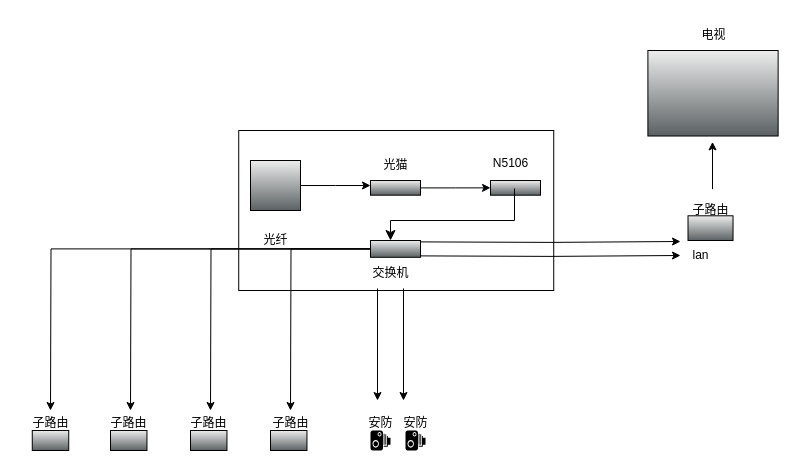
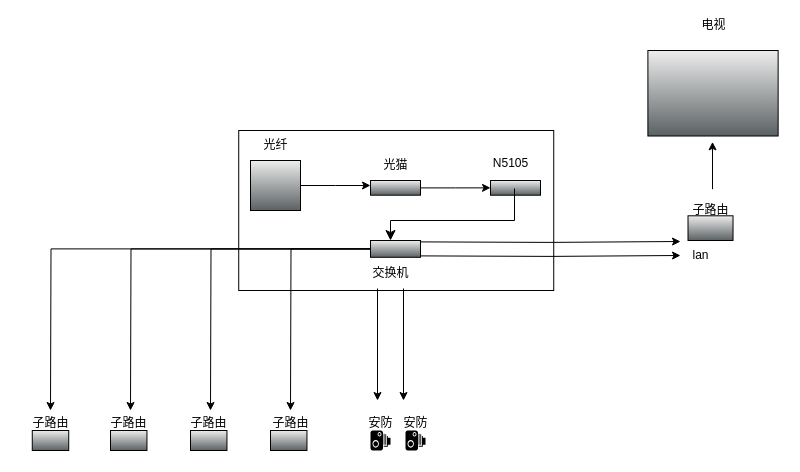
  <mxCell id="0" />
  <mxCell id="1" parent="0" />
  <mxCell id="2" value="" style="rounded=0;whiteSpace=wrap;html=1;" vertex="1" parent="1"><mxGeometry x="238.23" y="130" width="315" height="160" as="geometry" /></mxCell>
  <mxCell id="3" style="edgeStyle=orthogonalEdgeStyle;rounded=0;orthogonalLoop=1;jettySize=auto;html=1;" parent="1" source="4" edge="1"><mxGeometry relative="1" as="geometry"><mxPoint x="370" y="185" as="targetPoint" /></mxGeometry></mxCell>
  <mxCell id="4" value="" style="shape=mxgraph.networks2.icon;aspect=fixed;fillColor=#EDEDED;strokeColor=#000000;gradientColor=#5B6163;network2IconShadow=1;network2bgFillColor=none;network2Icon=mxgraph.networks2.globe;network2IconW=1;network2IconH=1;" parent="1" vertex="1"><mxGeometry x="250" y="160" width="50" height="50" as="geometry" /></mxCell>
  <mxCell id="5" value="" style="fillColorStyles=neutralFill;neutralFill=#9DA6A8;shape=mxgraph.networks2.icon;aspect=fixed;fillColor=#EDEDED;strokeColor=#000000;gradientColor=#5B6163;network2IconShadow=1;network2bgFillColor=none;network2Icon=mxgraph.networks2.modem;network2IconYOffset=0.013;network2IconW=1;network2IconH=0.294;" parent="1" vertex="1"><mxGeometry x="370" y="180" width="50" height="14.69" as="geometry" /></mxCell>
  <mxCell id="6" value="光猫" style="text;html=1;align=center;verticalAlign=middle;resizable=0;points=[];autosize=1;strokeColor=none;fillColor=none;" parent="1" vertex="1"><mxGeometry x="370" y="150" width="50" height="30" as="geometry" /></mxCell>
- <mxCell id="7" value="光纤" style="text;html=1;align=center;verticalAlign=middle;resizable=0;points=[];autosize=1;strokeColor=none;fillColor=none;" parent="1" vertex="1"><mxGeometry x="250" y="225" width="50" height="30" as="geometry" /></mxCell>
+ <mxCell id="7" value="光纤" style="text;html=1;align=center;verticalAlign=middle;resizable=0;points=[];autosize=1;strokeColor=none;fillColor=none;" parent="1" vertex="1"><mxGeometry x="250" y="130" width="50" height="30" as="geometry" /></mxCell>
  <mxCell id="8" value="" style="fillColorStyles=neutralFill;neutralFill=#9DA6A8;shape=mxgraph.networks2.icon;aspect=fixed;fillColor=#EDEDED;strokeColor=#000000;gradientColor=#5B6163;network2IconShadow=1;network2bgFillColor=none;network2Icon=mxgraph.networks2.router;network2IconXOffset=0.0;network2IconYOffset=-0.114;network2IconW=1;network2IconH=0.548;" parent="1" vertex="1"><mxGeometry x="687.51" y="215.3" width="45.02" height="24.7" as="geometry" /></mxCell>
  <mxCell id="9" style="edgeStyle=orthogonalEdgeStyle;rounded=0;orthogonalLoop=1;jettySize=auto;html=1;" parent="1" edge="1"><mxGeometry relative="1" as="geometry"><mxPoint x="712.02" y="141.35" as="targetPoint" /><mxPoint x="712.01" y="188.64" as="sourcePoint" /></mxGeometry></mxCell>
  <mxCell id="10" value="" style="shape=mxgraph.networks2.icon;aspect=fixed;fillColor=#EDEDED;strokeColor=#000000;gradientColor=#5B6163;network2IconShadow=1;network2bgFillColor=none;network2Icon=mxgraph.networks2.video_projector;network2IconYOffset=0.013;network2IconW=1;network2IconH=0.294;" parent="1" vertex="1"><mxGeometry x="490" y="180" width="50" height="14.7" as="geometry" /></mxCell>
- <mxCell id="11" value="N5106" style="text;html=1;align=center;verticalAlign=middle;resizable=0;points=[];autosize=1;strokeColor=none;fillColor=none;" parent="1" vertex="1"><mxGeometry x="480" y="148" width="60" height="30" as="geometry" /></mxCell>
+ <mxCell id="11" value="N5105" style="text;html=1;align=center;verticalAlign=middle;resizable=0;points=[];autosize=1;strokeColor=none;fillColor=none;" parent="1" vertex="1"><mxGeometry x="480" y="148" width="60" height="30" as="geometry" /></mxCell>
  <mxCell id="12" style="edgeStyle=orthogonalEdgeStyle;rounded=0;orthogonalLoop=1;jettySize=auto;html=1;entryX=0;entryY=0.5;entryDx=0;entryDy=0;entryPerimeter=0;" parent="1" source="5" target="10" edge="1"><mxGeometry relative="1" as="geometry" /></mxCell>
  <mxCell id="13" style="edgeStyle=orthogonalEdgeStyle;rounded=0;orthogonalLoop=1;jettySize=auto;html=1;" parent="1" source="18" edge="1"><mxGeometry relative="1" as="geometry"><mxPoint y="410" as="targetPoint" x="50" /></mxGeometry></mxCell>
  <mxCell id="14" style="edgeStyle=orthogonalEdgeStyle;rounded=0;orthogonalLoop=1;jettySize=auto;html=1;" parent="1" source="18" edge="1"><mxGeometry relative="1" as="geometry"><mxPoint x="130" y="410" as="targetPoint" /></mxGeometry></mxCell>
  <mxCell id="15" style="edgeStyle=orthogonalEdgeStyle;rounded=0;orthogonalLoop=1;jettySize=auto;html=1;" parent="1" source="18" edge="1"><mxGeometry relative="1" as="geometry"><mxPoint x="210" y="410" as="targetPoint" /></mxGeometry></mxCell>
  <mxCell id="16" style="edgeStyle=orthogonalEdgeStyle;rounded=0;orthogonalLoop=1;jettySize=auto;html=1;" parent="1" source="18" edge="1"><mxGeometry relative="1" as="geometry"><mxPoint x="290" y="410" as="targetPoint" /></mxGeometry></mxCell>
  <mxCell id="17" style="edgeStyle=orthogonalEdgeStyle;rounded=0;orthogonalLoop=1;jettySize=auto;html=1;" parent="1" edge="1"><mxGeometry relative="1" as="geometry"><mxPoint x="680" y="241" as="targetPoint" /><mxPoint x="420" y="241.4" as="sourcePoint" /></mxGeometry></mxCell>
  <mxCell id="18" value="" style="shape=mxgraph.networks2.icon;aspect=fixed;fillColor=#EDEDED;strokeColor=#000000;gradientColor=#5B6163;network2IconShadow=1;network2bgFillColor=none;network2Icon=mxgraph.networks2.patch_panel;network2IconXOffset=0.0;network2IconYOffset=-0.021;network2IconW=1;network2IconH=0.336;" parent="1" vertex="1"><mxGeometry x="370" y="240" width="50" height="16.795" as="geometry" /></mxCell>
  <mxCell id="19" value="" style="shape=mxgraph.networks2.icon;aspect=fixed;fillColor=#EDEDED;strokeColor=#000000;gradientColor=#5B6163;network2IconShadow=1;network2bgFillColor=none;network2Icon=mxgraph.networks2.tablet;network2IconW=1;network2IconH=0.657;" parent="1" vertex="1"><mxGeometry x="647.4" y="50" width="130.23" height="85.51" as="geometry" /></mxCell>
- <mxCell id="20" value="电视" style="text;html=1;align=center;verticalAlign=middle;resizable=0;points=[];autosize=1;strokeColor=none;fillColor=none;" parent="1" vertex="1"><mxGeometry x="687.51" y="20" width="50" height="30" as="geometry" /></mxCell>
+ <mxCell id="20" value="电视" style="text;html=1;align=center;verticalAlign=middle;resizable=0;points=[];autosize=1;strokeColor=none;fillColor=none;" parent="1" vertex="1"><mxGeometry x="687.51" y="10" width="50" height="30" as="geometry" /></mxCell>
  <mxCell id="21" value="" style="fillColorStyles=neutralFill;neutralFill=#9DA6A8;shape=mxgraph.networks2.icon;aspect=fixed;fillColor=#EDEDED;strokeColor=#000000;gradientColor=#5B6163;network2IconShadow=1;network2bgFillColor=none;network2Icon=mxgraph.networks2.router;network2IconXOffset=0.0;network2IconYOffset=-0.114;network2IconW=1;network2IconH=0.548;" parent="1" vertex="1"><mxGeometry x="31.77" y="430" width="36.46" height="20" as="geometry" /></mxCell>
  <mxCell id="22" value="子路由" style="text;html=1;align=center;verticalAlign=middle;resizable=0;points=[];autosize=1;strokeColor=none;fillColor=none;" parent="1" vertex="1"><mxGeometry x="20" y="408" width="60" height="30" as="geometry" /></mxCell>
  <mxCell id="23" value="" style="fillColorStyles=neutralFill;neutralFill=#9DA6A8;shape=mxgraph.networks2.icon;aspect=fixed;fillColor=#EDEDED;strokeColor=#000000;gradientColor=#5B6163;network2IconShadow=1;network2bgFillColor=none;network2Icon=mxgraph.networks2.router;network2IconXOffset=0.0;network2IconYOffset=-0.114;network2IconW=1;network2IconH=0.548;" parent="1" vertex="1"><mxGeometry x="110" y="430" width="36.46" height="20" as="geometry" /></mxCell>
  <mxCell id="24" value="" style="fillColorStyles=neutralFill;neutralFill=#9DA6A8;shape=mxgraph.networks2.icon;aspect=fixed;fillColor=#EDEDED;strokeColor=#000000;gradientColor=#5B6163;network2IconShadow=1;network2bgFillColor=none;network2Icon=mxgraph.networks2.router;network2IconXOffset=0.0;network2IconYOffset=-0.114;network2IconW=1;network2IconH=0.548;" parent="1" vertex="1"><mxGeometry x="190" y="430" width="36.46" height="20" as="geometry" /></mxCell>
  <mxCell id="25" value="" style="fillColorStyles=neutralFill;neutralFill=#9DA6A8;shape=mxgraph.networks2.icon;aspect=fixed;fillColor=#EDEDED;strokeColor=#000000;gradientColor=#5B6163;network2IconShadow=1;network2bgFillColor=none;network2Icon=mxgraph.networks2.router;network2IconXOffset=0.0;network2IconYOffset=-0.114;network2IconW=1;network2IconH=0.548;" parent="1" vertex="1"><mxGeometry x="270" y="430" width="36.46" height="20" as="geometry" /></mxCell>
  <mxCell id="26" value="子路由" style="text;html=1;align=center;verticalAlign=middle;resizable=0;points=[];autosize=1;strokeColor=none;fillColor=none;" parent="1" vertex="1"><mxGeometry x="98.23" y="408" width="60" height="30" as="geometry" /></mxCell>
  <mxCell id="27" value="子路由" style="text;html=1;align=center;verticalAlign=middle;resizable=0;points=[];autosize=1;strokeColor=none;fillColor=none;" parent="1" vertex="1"><mxGeometry x="178.23" y="408" width="60" height="30" as="geometry" /></mxCell>
  <mxCell id="28" value="子路由" style="text;html=1;align=center;verticalAlign=middle;resizable=0;points=[];autosize=1;strokeColor=none;fillColor=none;" parent="1" vertex="1"><mxGeometry x="260" y="408" width="60" height="30" as="geometry" /></mxCell>
  <mxCell id="29" value="" style="shape=mxgraph.signs.tech.camera_1;html=1;pointerEvents=1;fillColor=#000000;strokeColor=none;verticalLabelPosition=bottom;verticalAlign=top;align=center;" parent="1" vertex="1"><mxGeometry x="370" y="430" width="20" height="20" as="geometry" /></mxCell>
  <mxCell id="30" value="" style="shape=mxgraph.signs.tech.camera_1;html=1;pointerEvents=1;fillColor=#000000;strokeColor=none;verticalLabelPosition=bottom;verticalAlign=top;align=center;" parent="1" vertex="1"><mxGeometry x="405" y="430" width="20" height="20" as="geometry" /></mxCell>
  <mxCell id="31" value="安防" style="text;html=1;align=center;verticalAlign=middle;resizable=0;points=[];autosize=1;strokeColor=none;fillColor=none;" parent="1" vertex="1"><mxGeometry x="355" y="408" width="50" height="30" as="geometry" /></mxCell>
  <mxCell id="32" value="安防" style="text;html=1;align=center;verticalAlign=middle;resizable=0;points=[];autosize=1;strokeColor=none;fillColor=none;" parent="1" vertex="1"><mxGeometry x="390" y="408" width="50" height="30" as="geometry" /></mxCell>
  <mxCell id="33" value="子路由" style="text;html=1;align=center;verticalAlign=middle;resizable=0;points=[];autosize=1;strokeColor=none;fillColor=none;" parent="1" vertex="1"><mxGeometry x="680" y="194.69" width="60" height="30" as="geometry" /></mxCell>
  <mxCell id="34" value="" style="edgeStyle=elbowEdgeStyle;elbow=vertical;endArrow=classic;html=1;curved=0;rounded=0;endSize=8;startSize=8;entryX=0.4;entryY=0;entryDx=0;entryDy=0;entryPerimeter=0;" parent="1" target="18" edge="1"><mxGeometry width="50" height="50" relative="1" as="geometry"><mxPoint x="514" y="188" as="sourcePoint" /><mxPoint x="390" y="210" as="targetPoint" /><Array as="points"><mxPoint x="395" y="220" /></Array></mxGeometry></mxCell>
  <mxCell id="35" style="edgeStyle=orthogonalEdgeStyle;rounded=0;orthogonalLoop=1;jettySize=auto;html=1;" parent="1" edge="1"><mxGeometry relative="1" as="geometry"><mxPoint x="377" y="400" as="targetPoint" /><mxPoint x="377" y="288" as="sourcePoint" /></mxGeometry></mxCell>
  <mxCell id="36" style="edgeStyle=orthogonalEdgeStyle;rounded=0;orthogonalLoop=1;jettySize=auto;html=1;" parent="1" edge="1"><mxGeometry relative="1" as="geometry"><mxPoint x="403" y="400" as="targetPoint" /><mxPoint x="403" y="288" as="sourcePoint" /></mxGeometry></mxCell>
  <mxCell id="37" value="交换机" style="text;html=1;align=center;verticalAlign=middle;resizable=0;points=[];autosize=1;strokeColor=none;fillColor=none;" parent="1" vertex="1"><mxGeometry x="360" y="258" width="60" height="30" as="geometry" /></mxCell>
  <mxCell id="38" style="edgeStyle=orthogonalEdgeStyle;rounded=0;orthogonalLoop=1;jettySize=auto;html=1;" parent="1" edge="1"><mxGeometry relative="1" as="geometry"><mxPoint x="680" y="255" as="targetPoint" /><mxPoint x="420" y="255.4" as="sourcePoint" /></mxGeometry></mxCell>
  <mxCell id="39" value="lan" style="text;html=1;align=center;verticalAlign=middle;resizable=0;points=[];autosize=1;strokeColor=none;fillColor=none;" parent="1" vertex="1"><mxGeometry x="680" y="240" width="40" height="30" as="geometry" /></mxCell>
